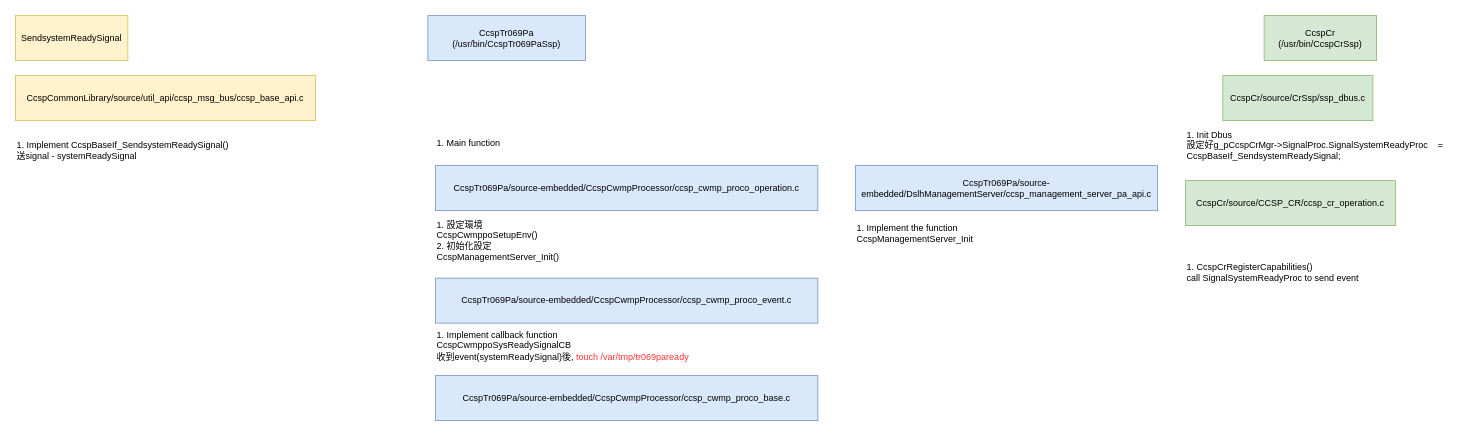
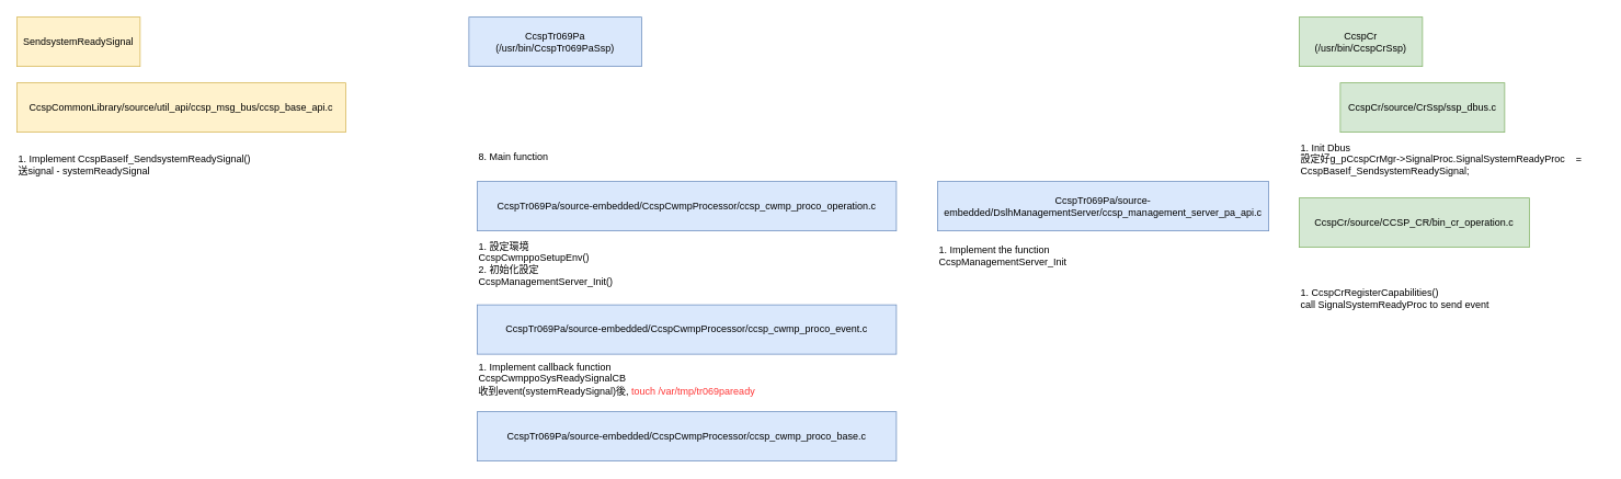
  <mxCell id="0" />
  <mxCell id="1" parent="0" />
  <mxCell id="2" value="CcspTr069Pa&lt;br&gt;(/usr/bin/CcspTr069PaSsp)" style="rounded=0;whiteSpace=wrap;html=1;fillColor=#dae8fc;strokeColor=#6c8ebf;" vertex="1" parent="1"><mxGeometry x="570" y="20" width="210" height="60" as="geometry" /></mxCell>
- <mxCell id="3" value="CcspCr&lt;br&gt;(/usr/bin/CcspCrSsp)" style="rounded=0;whiteSpace=wrap;html=1;fillColor=#d5e8d4;strokeColor=#82b366;" vertex="1" parent="1"><mxGeometry x="1685" y="20" width="150" height="60" as="geometry" /></mxCell>
+ <mxCell id="3" value="CcspCr&lt;br&gt;(/usr/bin/CcspCrSsp)" style="rounded=0;whiteSpace=wrap;html=1;fillColor=#d5e8d4;strokeColor=#82b366;" vertex="1" parent="1"><mxGeometry x="1580" y="20" width="150" height="60" as="geometry" /></mxCell>
  <mxCell id="4" value="CcspTr069Pa/source-embedded/CcspCwmpProcessor/ccsp_cwmp_proco_event.c" style="rounded=0;whiteSpace=wrap;html=1;fillColor=#dae8fc;strokeColor=#6c8ebf;" vertex="1" parent="1"><mxGeometry y="370" width="510" height="60" as="geometry" x="580" /></mxCell>
  <mxCell id="5" value="CcspTr069Pa/source-embedded/CcspCwmpProcessor/ccsp_cwmp_proco_operation.c" style="rounded=0;whiteSpace=wrap;html=1;fillColor=#dae8fc;strokeColor=#6c8ebf;" vertex="1" parent="1"><mxGeometry y="220" width="510" height="60" as="geometry" x="580" /></mxCell>
  <mxCell id="6" value="CcspTr069Pa/source-embedded/DslhManagementServer/ccsp_management_server_pa_api.c" style="rounded=0;whiteSpace=wrap;html=1;fillColor=#dae8fc;strokeColor=#6c8ebf;" vertex="1" parent="1"><mxGeometry x="1140" y="220" width="403" height="60" as="geometry" /></mxCell>
  <mxCell id="7" value="CcspTr069Pa/source-embedded/CcspCwmpProcessor/ccsp_cwmp_proco_base.c" style="rounded=0;whiteSpace=wrap;html=1;fillColor=#dae8fc;strokeColor=#6c8ebf;" vertex="1" parent="1"><mxGeometry y="500" width="510" height="60" as="geometry" x="580" /></mxCell>
- <mxCell id="8" value="1. Main function" style="text;html=1;strokeColor=none;fillColor=none;align=left;verticalAlign=middle;whiteSpace=wrap;rounded=0;" vertex="1" parent="1"><mxGeometry y="160" width="230" height="60" as="geometry" x="580" /></mxCell>
+ <mxCell id="8" value="8. Main function" style="text;html=1;strokeColor=none;fillColor=none;align=left;verticalAlign=middle;whiteSpace=wrap;rounded=0;" vertex="1" parent="1"><mxGeometry y="160" width="230" height="60" as="geometry" x="580" /></mxCell>
  <mxCell id="9" value="1.&amp;nbsp;&lt;span style=&quot;text-align: center&quot;&gt;設定環境&lt;/span&gt;&lt;br style=&quot;text-align: center&quot;&gt;&lt;span style=&quot;text-align: center&quot;&gt;CcspCwmppoSetupEnv()&lt;br&gt;2. 初始化設定&lt;br&gt;CcspManagementServer_Init()&lt;br&gt;&lt;/span&gt;" style="text;html=1;strokeColor=none;fillColor=none;align=left;verticalAlign=middle;whiteSpace=wrap;rounded=0;" vertex="1" parent="1"><mxGeometry y="290" width="230" height="60" as="geometry" x="580" /></mxCell>
  <mxCell id="10" value="&lt;div style=&quot;text-align: left&quot;&gt;&lt;span style=&quot;text-align: center&quot;&gt;1. Implement callback function&lt;/span&gt;&lt;/div&gt;&lt;div style=&quot;text-align: left&quot;&gt;&lt;span style=&quot;text-align: center&quot;&gt;CcspCwmppoSysReadySignalCB&lt;/span&gt;&lt;/div&gt;&lt;div style=&quot;text-align: left&quot;&gt;&lt;span style=&quot;text-align: center&quot;&gt;收到event(&lt;/span&gt;&lt;span style=&quot;text-align: center&quot;&gt;systemReadySignal&lt;/span&gt;&lt;span style=&quot;text-align: center&quot;&gt;)後, &lt;font color=&quot;#ff3333&quot;&gt;touch /var/tmp/tr069paready&lt;/font&gt;&lt;/span&gt;&lt;/div&gt;" style="text;html=1;strokeColor=none;fillColor=none;align=left;verticalAlign=middle;whiteSpace=wrap;rounded=0;" vertex="1" parent="1"><mxGeometry y="430" width="390" height="60" as="geometry" x="580" /></mxCell>
  <mxCell id="11" value="1. Implement the function&lt;span style=&quot;text-align: center&quot;&gt;&lt;br&gt;CcspManagementServer_Init&lt;br&gt;&lt;/span&gt;" style="text;html=1;strokeColor=none;fillColor=none;align=left;verticalAlign=middle;whiteSpace=wrap;rounded=0;" vertex="1" parent="1"><mxGeometry x="1140" y="280" width="230" height="60" as="geometry" /></mxCell>
  <mxCell id="12" value="SendsystemReadySignal" style="rounded=0;whiteSpace=wrap;html=1;fillColor=#fff2cc;strokeColor=#d6b656;" vertex="1" parent="1"><mxGeometry x="20" y="20" width="150" height="60" as="geometry" /></mxCell>
  <mxCell id="13" value="1. Implement CcspBaseIf_SendsystemReadySignal()&lt;br&gt;送signal -&amp;nbsp;systemReadySignal" style="text;html=1;strokeColor=none;fillColor=none;align=left;verticalAlign=middle;whiteSpace=wrap;rounded=0;" vertex="1" parent="1"><mxGeometry x="20" y="170" width="420" height="60" as="geometry" /></mxCell>
  <mxCell id="14" value="CcspCr/source/CrSsp/ssp_dbus.c" style="rounded=0;whiteSpace=wrap;html=1;fillColor=#d5e8d4;strokeColor=#82b366;" vertex="1" parent="1"><mxGeometry x="1630" y="100" width="200" height="60" as="geometry" /></mxCell>
  <mxCell id="15" value="&lt;span style=&quot;text-align: center&quot;&gt;1. Init Dbus&lt;br&gt;設定好&lt;/span&gt;&lt;span style=&quot;text-align: center&quot;&gt;g_pCcspCrMgr-&amp;gt;SignalProc.SignalSystemReadyProc&amp;nbsp; &amp;nbsp; = CcspBaseIf_SendsystemReadySignal;&lt;br&gt;&lt;br&gt;&lt;/span&gt;" style="text;html=1;strokeColor=none;fillColor=none;align=left;verticalAlign=middle;whiteSpace=wrap;rounded=0;" vertex="1" parent="1"><mxGeometry x="1580" y="170" width="370" height="60" as="geometry" /></mxCell>
  <mxCell id="16" value="CcspCommonLibrary/source/util_api/ccsp_msg_bus/ccsp_base_api.c" style="rounded=0;whiteSpace=wrap;html=1;fillColor=#fff2cc;strokeColor=#d6b656;" vertex="1" parent="1"><mxGeometry x="20" y="100" width="400" height="60" as="geometry" /></mxCell>
- <mxCell id="17" value="CcspCr/source/CCSP_CR/ccsp_cr_operation.c" style="rounded=0;whiteSpace=wrap;html=1;fillColor=#d5e8d4;strokeColor=#82b366;" vertex="1" parent="1"><mxGeometry x="1580" y="240" width="280" height="60" as="geometry" /></mxCell>
+ <mxCell id="17" value="CcspCr/source/CCSP_CR/bin_cr_operation.c" style="rounded=0;whiteSpace=wrap;html=1;fillColor=#d5e8d4;strokeColor=#82b366;" vertex="1" parent="1"><mxGeometry x="1580" y="240" width="280" height="60" as="geometry" /></mxCell>
  <mxCell id="18" value="&lt;span style=&quot;text-align: center&quot;&gt;1. CcspCrRegisterCapabilities()&lt;br&gt;&lt;/span&gt;&lt;span style=&quot;text-align: center&quot;&gt;call SignalSystemReadyProc to send event&amp;nbsp;&lt;br&gt;&lt;br&gt;&lt;/span&gt;" style="text;html=1;strokeColor=none;fillColor=none;align=left;verticalAlign=middle;whiteSpace=wrap;rounded=0;" vertex="1" parent="1"><mxGeometry x="1580" y="340" width="370" height="60" as="geometry" /></mxCell>
